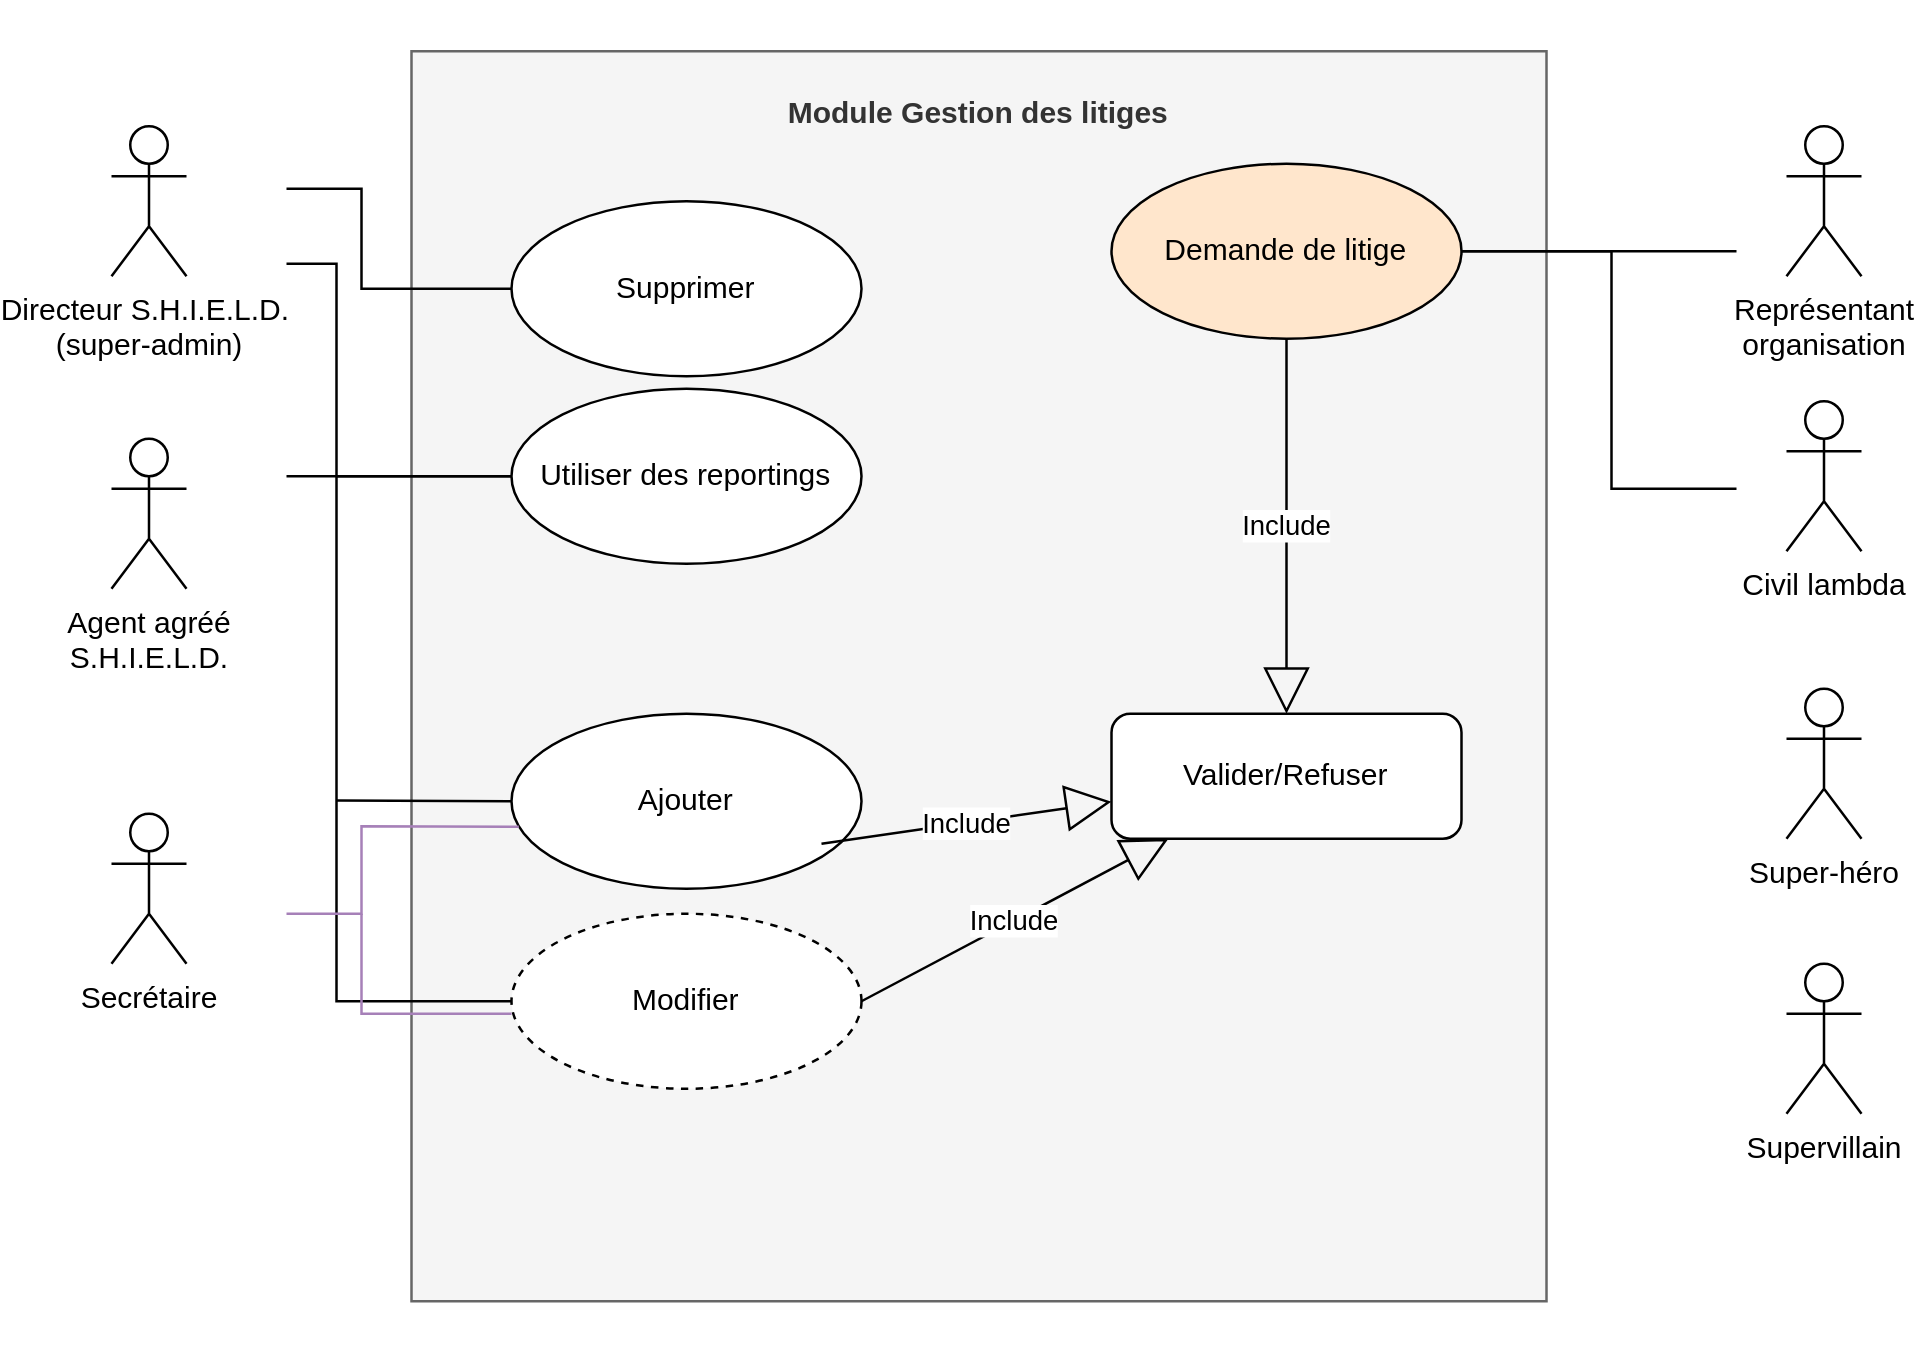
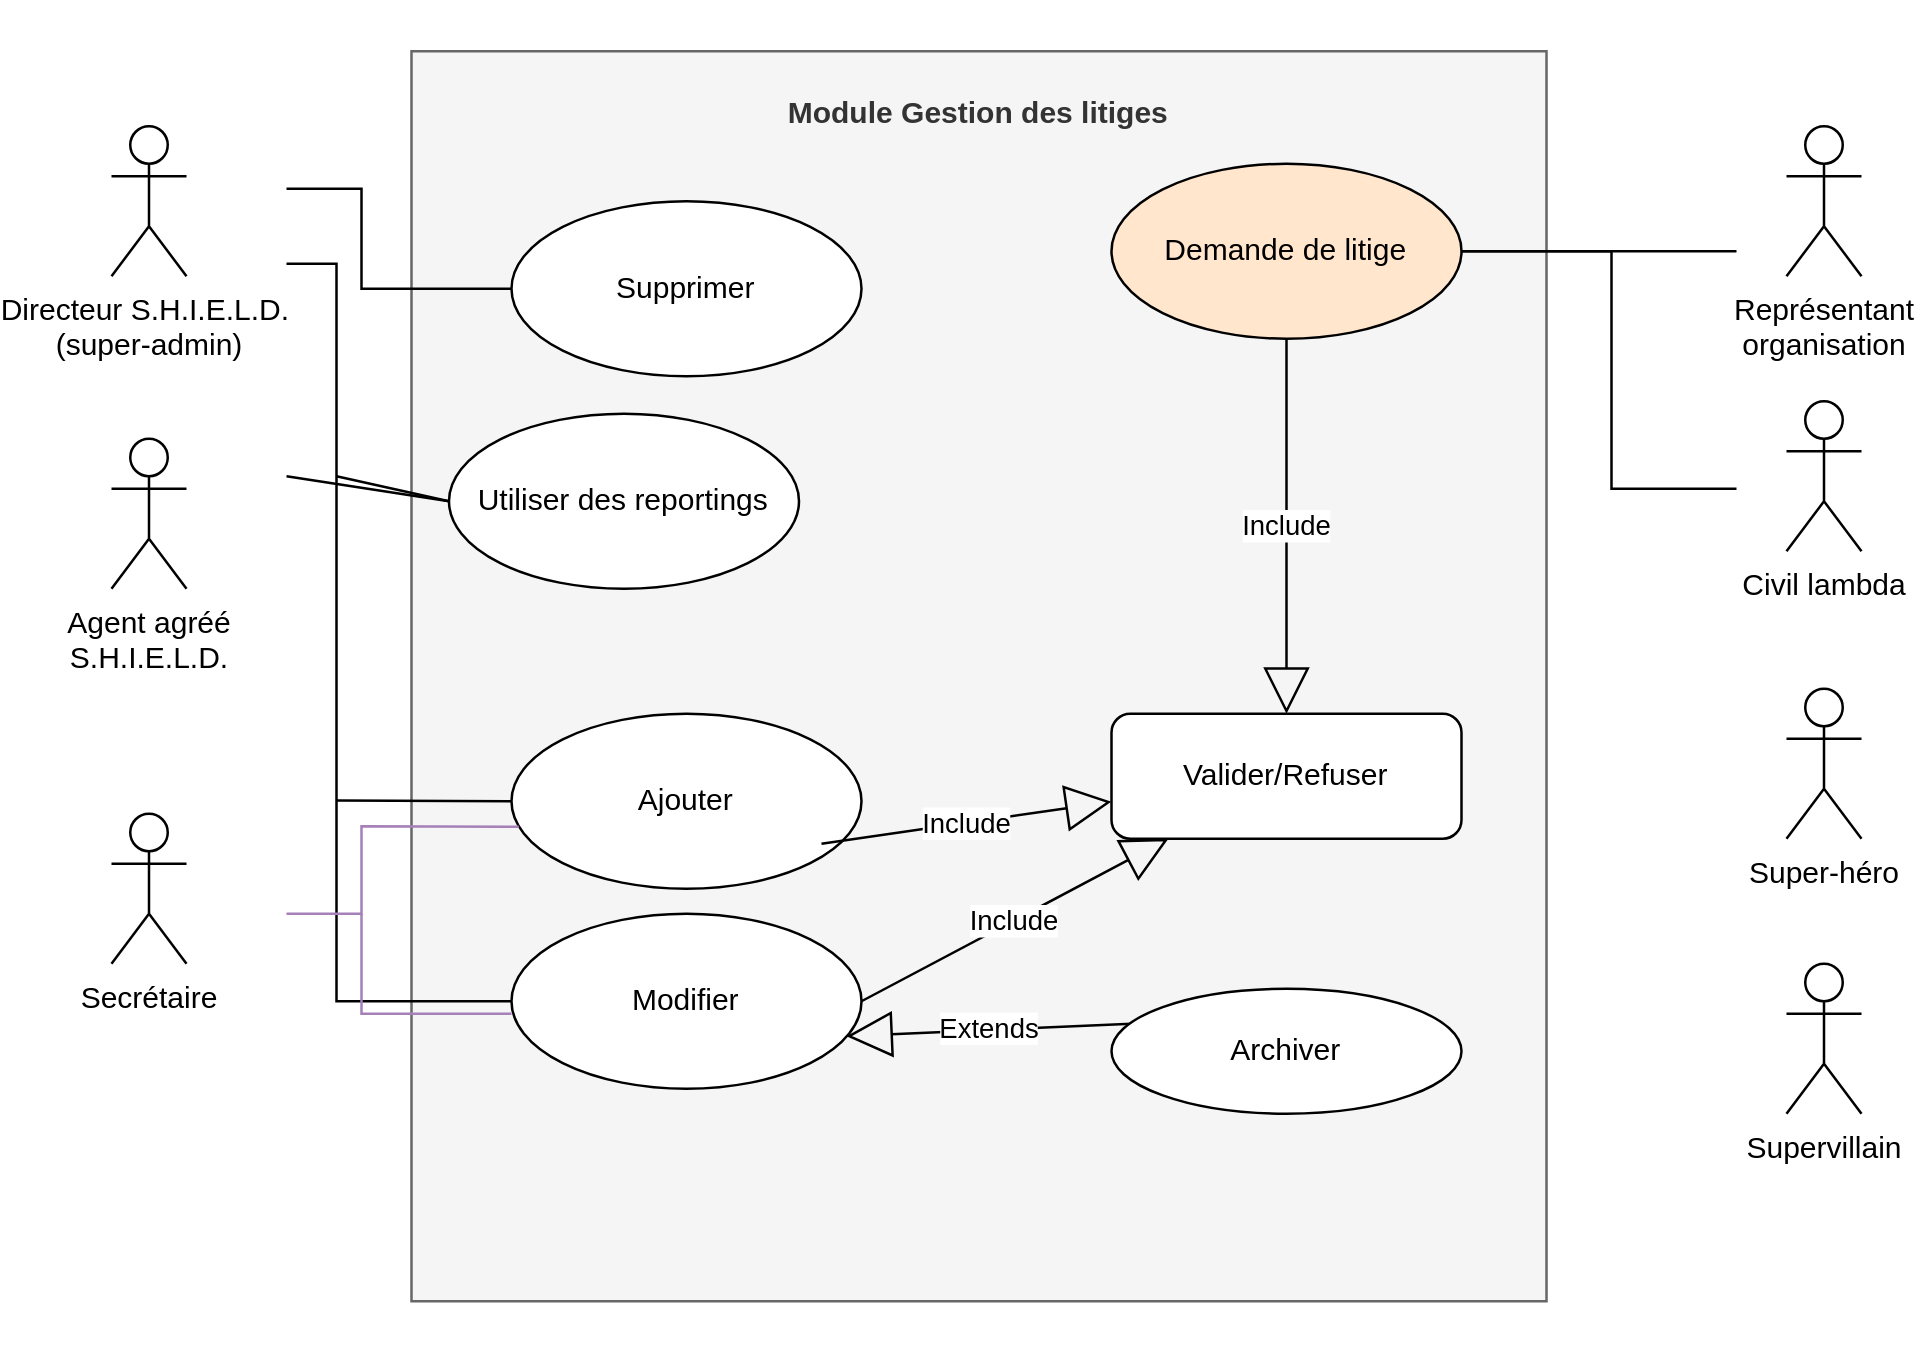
  <mxCell id="0" />
  <mxCell id="1" parent="0" />
  <mxCell id="2" value="&lt;p style=&quot;margin: 0px ; margin-top: 4px ; text-align: center&quot;&gt;&lt;br&gt;&lt;b&gt;Modul&lt;/b&gt;&lt;b&gt;e Gestion des litiges&lt;/b&gt;&lt;/p&gt;" style="verticalAlign=top;align=left;overflow=fill;fontSize=12;fontFamily=Helvetica;html=1;fillColor=#f5f5f5;strokeColor=#666666;fontColor=#333333;" parent="1" vertex="1"><mxGeometry x="140" y="20" width="454" height="500" as="geometry" /></mxCell>
  <mxCell id="3" value="Super-héro&lt;br&gt;" style="shape=umlActor;verticalLabelPosition=bottom;verticalAlign=top;html=1;" parent="1" vertex="1"><mxGeometry x="690" y="275" width="30" height="60" as="geometry" /></mxCell>
  <mxCell id="4" value="Demande de litige" style="ellipse;whiteSpace=wrap;html=1;fillColor=#ffe6cc;" parent="1" vertex="1"><mxGeometry x="420" y="65" width="140" height="70" as="geometry" /></mxCell>
  <mxCell id="5" value="Civil lambda" style="shape=umlActor;verticalLabelPosition=bottom;verticalAlign=top;html=1;" parent="1" vertex="1"><mxGeometry x="690" y="160" width="30" height="60" as="geometry" /></mxCell>
  <mxCell id="6" value="Agent agréé &lt;br&gt;S.H.I.E.L.D." style="shape=umlActor;verticalLabelPosition=bottom;verticalAlign=top;html=1;" parent="1" vertex="1"><mxGeometry x="20" y="175" width="30" height="60" as="geometry" /></mxCell>
  <mxCell id="7" value="Directeur S.H.I.E.L.D.&amp;nbsp;&lt;br&gt;(super-admin)" style="shape=umlActor;verticalLabelPosition=bottom;verticalAlign=top;html=1;" parent="1" vertex="1"><mxGeometry x="20" y="50" width="30" height="60" as="geometry" /></mxCell>
  <mxCell id="8" value="Supervillain" style="shape=umlActor;verticalLabelPosition=bottom;verticalAlign=top;html=1;" parent="1" vertex="1"><mxGeometry x="690" y="385" width="30" height="60" as="geometry" /></mxCell>
  <mxCell id="9" value="Représentant &lt;br&gt;organisation" style="shape=umlActor;verticalLabelPosition=bottom;verticalAlign=top;html=1;" parent="1" vertex="1"><mxGeometry x="690" y="50" width="30" height="60" as="geometry" /></mxCell>
  <mxCell id="10" value="Secrétaire" style="shape=umlActor;verticalLabelPosition=bottom;verticalAlign=top;html=1;" parent="1" vertex="1"><mxGeometry x="20" y="325" width="30" height="60" as="geometry" /></mxCell>
- <mxCell id="11" value="Modifier" style="ellipse;whiteSpace=wrap;html=1;dashed=1;" parent="1" vertex="1"><mxGeometry x="180" y="365" width="140" height="70" as="geometry" /></mxCell>
+ <mxCell id="11" value="Modifier" style="ellipse;whiteSpace=wrap;html=1;" parent="1" vertex="1"><mxGeometry x="180" y="365" width="140" height="70" as="geometry" /></mxCell>
  <mxCell id="12" value="Supprimer" style="ellipse;whiteSpace=wrap;html=1;" parent="1" vertex="1"><mxGeometry x="180" y="80" width="140" height="70" as="geometry" /></mxCell>
- <mxCell id="13" value="Utiliser des reportings" style="ellipse;whiteSpace=wrap;html=1;" parent="1" vertex="1"><mxGeometry x="180" y="155" width="140" height="70" as="geometry" /></mxCell>
+ <mxCell id="13" value="Utiliser des reportings" style="ellipse;whiteSpace=wrap;html=1;" parent="1" vertex="1"><mxGeometry x="155" y="165" width="140" height="70" as="geometry" /></mxCell>
  <mxCell id="14" value="Valider/Refuser" style="whiteSpace=wrap;html=1;rounded=1;" parent="1" vertex="1"><mxGeometry x="420" y="285" width="140" height="50" as="geometry" /></mxCell>
  <mxCell id="15" value="Include" style="endArrow=block;endSize=16;endFill=0;html=1;exitX=1;exitY=0.5;exitDx=0;exitDy=0;" parent="1" source="11" target="14" edge="1"><mxGeometry width="160" relative="1" as="geometry"><mxPoint x="424" y="465" as="sourcePoint" /><mxPoint x="584" y="465" as="targetPoint" /></mxGeometry></mxCell>
+ <mxCell id="16" value="Extends" style="endArrow=block;endSize=16;endFill=0;html=1;entryX=0.957;entryY=0.7;entryDx=0;entryDy=0;entryPerimeter=0;exitX=0.057;exitY=0.28;exitDx=0;exitDy=0;exitPerimeter=0;" parent="1" source="18" target="11" edge="1"><mxGeometry width="160" relative="1" as="geometry"><mxPoint x="397.763" y="445.114" as="sourcePoint" /><mxPoint x="584" y="465" as="targetPoint" /></mxGeometry></mxCell>
  <mxCell id="17" value="Ajouter" style="ellipse;whiteSpace=wrap;html=1;" parent="1" vertex="1"><mxGeometry x="180" y="285" width="140" height="70" as="geometry" /></mxCell>
+ <mxCell id="18" value="Archiver" style="ellipse;whiteSpace=wrap;html=1;" parent="1" vertex="1"><mxGeometry x="420" y="395" width="140" height="50" as="geometry" /></mxCell>
  <mxCell id="19" value="Include" style="endArrow=block;endSize=16;endFill=0;html=1;exitX=1;exitY=0.5;exitDx=0;exitDy=0;" parent="1" target="14" edge="1"><mxGeometry width="160" relative="1" as="geometry"><mxPoint x="304" y="337" as="sourcePoint" /><mxPoint x="369.711" y="326.891" as="targetPoint" /></mxGeometry></mxCell>
  <mxCell id="20" value="Include" style="endArrow=block;endSize=16;endFill=0;html=1;" parent="1" source="4" target="14" edge="1"><mxGeometry width="160" relative="1" as="geometry"><mxPoint x="310" y="207" as="sourcePoint" /><mxPoint x="410.238" y="242.417" as="targetPoint" /></mxGeometry></mxCell>
  <mxCell id="21" value="" style="endArrow=none;html=1;rounded=0;exitX=1;exitY=0.5;exitDx=0;exitDy=0;" parent="1" source="4" edge="1"><mxGeometry relative="1" as="geometry"><mxPoint x="480" y="85" as="sourcePoint" /><mxPoint x="620" y="100" as="targetPoint" /><Array as="points"><mxPoint x="670" y="100" /></Array></mxGeometry></mxCell>
  <mxCell id="22" value="" style="endArrow=none;html=1;rounded=0;exitX=1;exitY=0.5;exitDx=0;exitDy=0;" parent="1" source="4" edge="1"><mxGeometry relative="1" as="geometry"><mxPoint x="620" y="95" as="sourcePoint" /><mxPoint x="670" y="195" as="targetPoint" /><Array as="points"><mxPoint x="620" y="100" /><mxPoint x="620" y="195" /></Array></mxGeometry></mxCell>
  <mxCell id="23" value="" style="endArrow=none;html=1;rounded=0;entryX=0;entryY=0.5;entryDx=0;entryDy=0;" parent="1" target="11" edge="1"><mxGeometry relative="1" as="geometry"><mxPoint x="90" as="sourcePoint" y="105" /><mxPoint x="110" y="405" as="targetPoint" /><Array as="points"><mxPoint x="110" y="105" /><mxPoint x="110" y="190" /><mxPoint x="110" y="400" /></Array></mxGeometry></mxCell>
  <mxCell id="24" value="" style="endArrow=none;html=1;rounded=0;entryX=0;entryY=0.5;entryDx=0;entryDy=0;" parent="1" target="12" edge="1"><mxGeometry relative="1" as="geometry"><mxPoint x="90" y="75" as="sourcePoint" /><mxPoint x="310" y="245" as="targetPoint" /><Array as="points"><mxPoint x="120" y="75" /><mxPoint x="120" y="115" /></Array></mxGeometry></mxCell>
  <mxCell id="25" value="" style="endArrow=none;html=1;rounded=0;entryX=0;entryY=0.5;entryDx=0;entryDy=0;" parent="1" target="17" edge="1"><mxGeometry relative="1" as="geometry"><mxPoint x="110" y="319.66" as="sourcePoint" /><mxPoint x="270" y="319.66" as="targetPoint" /></mxGeometry></mxCell>
  <mxCell id="26" value="" style="endArrow=none;html=1;rounded=0;entryX=0;entryY=0.5;entryDx=0;entryDy=0;" parent="1" target="13" edge="1"><mxGeometry relative="1" as="geometry"><mxPoint x="110" y="190" as="sourcePoint" /><mxPoint x="240" y="210" as="targetPoint" /></mxGeometry></mxCell>
  <mxCell id="27" value="" style="endArrow=none;html=1;rounded=0;entryX=0;entryY=0.5;entryDx=0;entryDy=0;" parent="1" target="13" edge="1"><mxGeometry relative="1" as="geometry"><mxPoint x="90" y="190" as="sourcePoint" /><mxPoint x="160" y="190" as="targetPoint" /></mxGeometry></mxCell>
  <mxCell id="28" value="" style="endArrow=none;html=1;rounded=0;entryX=0.021;entryY=0.646;entryDx=0;entryDy=0;strokeColor=#A680B8;entryPerimeter=0;" parent="1" target="17" edge="1"><mxGeometry relative="1" as="geometry"><mxPoint x="90" y="365" as="sourcePoint" /><mxPoint x="190" y="335" as="targetPoint" /><Array as="points"><mxPoint x="120" y="365" /><mxPoint x="120" y="330" /></Array></mxGeometry></mxCell>
  <mxCell id="29" value="" style="endArrow=none;html=1;rounded=0;entryX=0;entryY=0.571;entryDx=0;entryDy=0;strokeColor=#A680B8;entryPerimeter=0;" parent="1" target="11" edge="1"><mxGeometry relative="1" as="geometry"><mxPoint x="120" y="365" as="sourcePoint" /><mxPoint x="140" y="505" as="targetPoint" /><Array as="points"><mxPoint x="120" y="405" /></Array></mxGeometry></mxCell>
